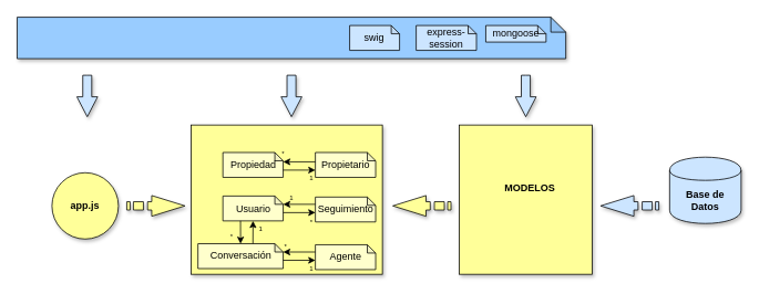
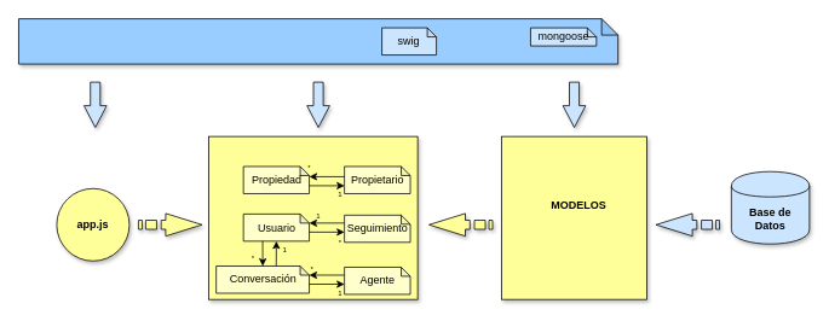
  <mxCell id="0" />
  <mxCell id="1" parent="0" />
  <mxCell id="2" value="" style="rounded=0;whiteSpace=wrap;html=1;shadow=1;fillColor=#FFFF99;" parent="1" vertex="1"><mxGeometry x="229.5" y="150" width="230" height="180" as="geometry" /></mxCell>
  <mxCell id="3" value="" style="rounded=0;whiteSpace=wrap;html=1;shadow=1;fillColor=#FFFF99;" parent="1" vertex="1"><mxGeometry x="552" y="150" width="160" height="180" as="geometry" /></mxCell>
  <mxCell id="4" value="&lt;b&gt;Base de&lt;br&gt;Datos&lt;/b&gt;" style="shape=cylinder;whiteSpace=wrap;html=1;boundedLbl=1;backgroundOutline=1;shadow=1;fillColor=#CCE5FF;" parent="1" vertex="1"><mxGeometry x="805" y="188.75" width="86" height="80" as="geometry" /></mxCell>
  <mxCell id="5" value="" style="shape=note;whiteSpace=wrap;html=1;backgroundOutline=1;darkOpacity=0.05;size=18;shadow=1;fillColor=#99CCFF;" parent="1" vertex="1"><mxGeometry x="20.13" y="20" width="660" height="50" as="geometry" /></mxCell>
  <mxCell id="6" value="" style="html=1;shadow=1;dashed=0;align=center;verticalAlign=middle;shape=mxgraph.arrows2.arrow;dy=0.57;dx=24;direction=south;notch=0;fillColor=#CCE5FF;" parent="1" vertex="1"><mxGeometry x="337.63" y="90" width="25" height="50" as="geometry" /></mxCell>
  <mxCell id="7" value="" style="html=1;shadow=1;dashed=0;align=center;verticalAlign=middle;shape=mxgraph.arrows2.arrow;dy=0.57;dx=24;direction=south;notch=0;fillColor=#CCE5FF;" parent="1" vertex="1"><mxGeometry x="619.5" y="90" width="25" height="50" as="geometry" /></mxCell>
  <mxCell id="8" value="&lt;b&gt;app.js&lt;/b&gt;" style="ellipse;whiteSpace=wrap;html=1;shadow=1;fillColor=#FFFF99;" parent="1" vertex="1"><mxGeometry x="62" y="207.5" width="80" height="80" as="geometry" /></mxCell>
  <mxCell id="9" value="" style="html=1;shadow=1;dashed=0;align=center;verticalAlign=middle;shape=mxgraph.arrows2.arrow;dy=0.57;dx=24;direction=south;notch=0;fillColor=#CCE5FF;" parent="1" vertex="1"><mxGeometry x="92" y="90" width="25" height="50" as="geometry" /></mxCell>
  <mxCell id="10" value="" style="html=1;shadow=1;dashed=0;align=center;verticalAlign=middle;shape=mxgraph.arrows2.stripedArrow;dy=0.6;dx=40;notch=25;fillColor=#FFFF99;rotation=-180;" parent="1" vertex="1"><mxGeometry x="472" y="235" width="70" height="25" as="geometry" /></mxCell>
  <mxCell id="11" value="Propiedad" style="shape=note;whiteSpace=wrap;html=1;backgroundOutline=1;darkOpacity=0.05;shadow=0;fillColor=#FFFFCC;size=10;" parent="1" vertex="1"><mxGeometry x="267.63" y="183.13" width="72.5" height="30" as="geometry" /></mxCell>
  <mxCell id="12" value="Usuario" style="shape=note;whiteSpace=wrap;html=1;backgroundOutline=1;darkOpacity=0.05;shadow=0;fillColor=#FFFFCC;size=10;" parent="1" vertex="1"><mxGeometry x="267.63" y="235.63" width="72.5" height="30" as="geometry" /></mxCell>
  <mxCell id="13" value="Seguimiento" style="shape=note;whiteSpace=wrap;html=1;backgroundOutline=1;darkOpacity=0.05;shadow=0;fillColor=#FFFFCC;size=10;" parent="1" vertex="1"><mxGeometry x="378.88" y="236.88" width="72.5" height="30" as="geometry" /></mxCell>
  <mxCell id="14" value="&lt;b&gt;MODELOS&lt;/b&gt;" style="text;html=1;strokeColor=none;fillColor=none;align=center;verticalAlign=middle;whiteSpace=wrap;rounded=0;shadow=0;" parent="1" vertex="1"><mxGeometry x="617" y="216.25" width="40" height="20" as="geometry" /></mxCell>
  <mxCell id="15" value="" style="html=1;shadow=1;dashed=0;align=center;verticalAlign=middle;shape=mxgraph.arrows2.stripedArrow;dy=0.6;dx=40;notch=25;fillColor=#CCE5FF;rotation=-180;" parent="1" vertex="1"><mxGeometry x="722" y="235" width="70" height="25" as="geometry" /></mxCell>
  <mxCell id="16" value="" style="html=1;shadow=1;dashed=0;align=center;verticalAlign=middle;shape=mxgraph.arrows2.stripedArrow;dy=0.6;dx=40;notch=25;fillColor=#FFFF99;rotation=0;" parent="1" vertex="1"><mxGeometry x="152" y="235" width="70" height="25" as="geometry" /></mxCell>
  <mxCell id="17" value="mongoose" style="shape=note;whiteSpace=wrap;html=1;backgroundOutline=1;darkOpacity=0.05;shadow=0;fillColor=#CCE5FF;size=10;" parent="1" vertex="1"><mxGeometry x="583.88" y="30" width="72.5" height="20" as="geometry" /></mxCell>
  <mxCell id="18" value="swig" style="shape=note;whiteSpace=wrap;html=1;backgroundOutline=1;darkOpacity=0.05;shadow=0;fillColor=#CCE5FF;size=10;" parent="1" vertex="1"><mxGeometry x="420.13" y="30" width="60" height="30" as="geometry" /></mxCell>
- <mxCell id="19" value="express-session" style="shape=note;whiteSpace=wrap;html=1;backgroundOutline=1;darkOpacity=0.05;shadow=0;fillColor=#CCE5FF;size=10;" parent="1" vertex="1"><mxGeometry x="500.13" y="30" width="72.5" height="30" as="geometry" /></mxCell>
  <mxCell id="20" value="" style="endArrow=classic;html=1;exitX=0;exitY=0;exitDx=72.5;exitDy=20;exitPerimeter=0;entryX=0;entryY=0.625;entryDx=0;entryDy=0;entryPerimeter=0;" parent="1" source="12" target="13" edge="1"><mxGeometry width="50" height="50" relative="1" as="geometry"><mxPoint x="357.63" y="235.63" as="sourcePoint" /><mxPoint x="397.63" y="245.63" as="targetPoint" /></mxGeometry></mxCell>
  <mxCell id="21" value="&lt;font style=&quot;font-size: 8px&quot;&gt;*&lt;/font&gt;" style="text;html=1;align=center;verticalAlign=middle;resizable=0;points=[];autosize=1;" parent="1" vertex="1"><mxGeometry x="363.88" y="255.63" width="20" height="20" as="geometry" /></mxCell>
  <mxCell id="22" value="" style="endArrow=classic;html=1;entryX=0;entryY=0;entryDx=72.5;entryDy=10;entryPerimeter=0;exitX=0;exitY=0.292;exitDx=0;exitDy=0;exitPerimeter=0;" parent="1" source="13" target="12" edge="1"><mxGeometry width="50" height="50" relative="1" as="geometry"><mxPoint x="407.63" y="235.63" as="sourcePoint" /><mxPoint x="427.63" y="265.63" as="targetPoint" /></mxGeometry></mxCell>
  <mxCell id="23" value="&lt;font style=&quot;font-size: 8px&quot;&gt;1&lt;/font&gt;" style="text;html=1;align=center;verticalAlign=middle;resizable=0;points=[];autosize=1;" parent="1" vertex="1"><mxGeometry x="340.13" y="226.88" width="20" height="20" as="geometry" /></mxCell>
  <mxCell id="24" value="Conversación" style="shape=note;whiteSpace=wrap;html=1;backgroundOutline=1;darkOpacity=0.05;shadow=0;fillColor=#FFFFCC;size=10;" parent="1" vertex="1"><mxGeometry x="237.63" y="293.13" width="102.5" height="30" as="geometry" /></mxCell>
  <mxCell id="25" value="Agente" style="shape=note;whiteSpace=wrap;html=1;backgroundOutline=1;darkOpacity=0.05;shadow=0;fillColor=#FFFFCC;size=10;" parent="1" vertex="1"><mxGeometry x="378.88" y="294.38" width="72.5" height="30" as="geometry" /></mxCell>
  <mxCell id="26" value="" style="endArrow=classic;html=1;exitX=0;exitY=0;exitDx=102.5;exitDy=20;exitPerimeter=0;entryX=0;entryY=0.625;entryDx=0;entryDy=0;entryPerimeter=0;" parent="1" source="24" target="25" edge="1"><mxGeometry width="50" height="50" relative="1" as="geometry"><mxPoint x="357.63" y="293.13" as="sourcePoint" /><mxPoint x="397.63" y="303.13" as="targetPoint" /></mxGeometry></mxCell>
  <mxCell id="27" value="&lt;font style=&quot;font-size: 8px&quot;&gt;1&lt;/font&gt;" style="text;html=1;align=center;verticalAlign=middle;resizable=0;points=[];autosize=1;" parent="1" vertex="1"><mxGeometry x="363.88" y="311.88" width="20" height="20" as="geometry" /></mxCell>
  <mxCell id="28" value="" style="endArrow=classic;html=1;entryX=0;entryY=0;entryDx=102.5;entryDy=10;entryPerimeter=0;exitX=0;exitY=0.292;exitDx=0;exitDy=0;exitPerimeter=0;" parent="1" source="25" target="24" edge="1"><mxGeometry width="50" height="50" relative="1" as="geometry"><mxPoint x="407.63" y="293.13" as="sourcePoint" /><mxPoint x="427.63" y="323.13" as="targetPoint" /></mxGeometry></mxCell>
  <mxCell id="29" value="&lt;font style=&quot;font-size: 8px&quot;&gt;*&lt;/font&gt;" style="text;html=1;align=center;verticalAlign=middle;resizable=0;points=[];autosize=1;" parent="1" vertex="1"><mxGeometry x="332.63" y="285.63" width="20" height="20" as="geometry" /></mxCell>
  <mxCell id="30" value="" style="endArrow=classic;html=1;exitX=0.292;exitY=0.997;exitDx=0;exitDy=0;exitPerimeter=0;entryX=0.5;entryY=0;entryDx=0;entryDy=0;entryPerimeter=0;" parent="1" source="12" target="24" edge="1"><mxGeometry width="50" height="50" relative="1" as="geometry"><mxPoint x="207.63" y="285.63" as="sourcePoint" /><mxPoint x="285.13" y="285.63" as="targetPoint" /></mxGeometry></mxCell>
  <mxCell id="31" value="&lt;font style=&quot;font-size: 8px&quot;&gt;*&lt;/font&gt;" style="text;html=1;align=center;verticalAlign=middle;resizable=0;points=[];autosize=1;" parent="1" vertex="1"><mxGeometry x="267.63" y="274.38" width="20" height="20" as="geometry" /></mxCell>
  <mxCell id="32" value="" style="endArrow=classic;html=1;entryX=0.5;entryY=1;entryDx=0;entryDy=0;entryPerimeter=0;exitX=0.645;exitY=-0.005;exitDx=0;exitDy=0;exitPerimeter=0;" parent="1" source="24" target="12" edge="1"><mxGeometry width="50" height="50" relative="1" as="geometry"><mxPoint x="285.13" y="275.64" as="sourcePoint" /><mxPoint x="207.63" y="275.63" as="targetPoint" /></mxGeometry></mxCell>
  <mxCell id="33" value="&lt;font style=&quot;font-size: 8px&quot;&gt;1&lt;/font&gt;" style="text;html=1;align=center;verticalAlign=middle;resizable=0;points=[];autosize=1;" parent="1" vertex="1"><mxGeometry x="302.63" y="264.38" width="20" height="20" as="geometry" /></mxCell>
  <mxCell id="34" value="Propietario" style="shape=note;whiteSpace=wrap;html=1;backgroundOutline=1;darkOpacity=0.05;shadow=0;fillColor=#FFFFCC;size=10;" parent="1" vertex="1"><mxGeometry x="378.88" y="183.13" width="72.5" height="30" as="geometry" /></mxCell>
  <mxCell id="35" value="" style="endArrow=classic;html=1;exitX=0;exitY=0;exitDx=102.5;exitDy=20;exitPerimeter=0;entryX=0;entryY=0.625;entryDx=0;entryDy=0;entryPerimeter=0;" parent="1" edge="1"><mxGeometry width="50" height="50" relative="1" as="geometry"><mxPoint x="340.13" y="204.38" as="sourcePoint" /><mxPoint x="378.88" y="204.38" as="targetPoint" /></mxGeometry></mxCell>
  <mxCell id="36" value="&lt;font style=&quot;font-size: 8px&quot;&gt;1&lt;/font&gt;" style="text;html=1;align=center;verticalAlign=middle;resizable=0;points=[];autosize=1;" parent="1" vertex="1"><mxGeometry x="363.88" y="203.13" width="20" height="20" as="geometry" /></mxCell>
  <mxCell id="37" value="" style="endArrow=classic;html=1;entryX=0;entryY=0;entryDx=102.5;entryDy=10;entryPerimeter=0;exitX=0;exitY=0.292;exitDx=0;exitDy=0;exitPerimeter=0;" parent="1" edge="1"><mxGeometry width="50" height="50" relative="1" as="geometry"><mxPoint x="378.88" y="194.39" as="sourcePoint" /><mxPoint x="340.13" y="194.38" as="targetPoint" /></mxGeometry></mxCell>
  <mxCell id="38" value="&lt;font style=&quot;font-size: 8px&quot;&gt;*&lt;/font&gt;" style="text;html=1;align=center;verticalAlign=middle;resizable=0;points=[];autosize=1;" parent="1" vertex="1"><mxGeometry x="330.13" y="174.38" width="20" height="20" as="geometry" /></mxCell>
